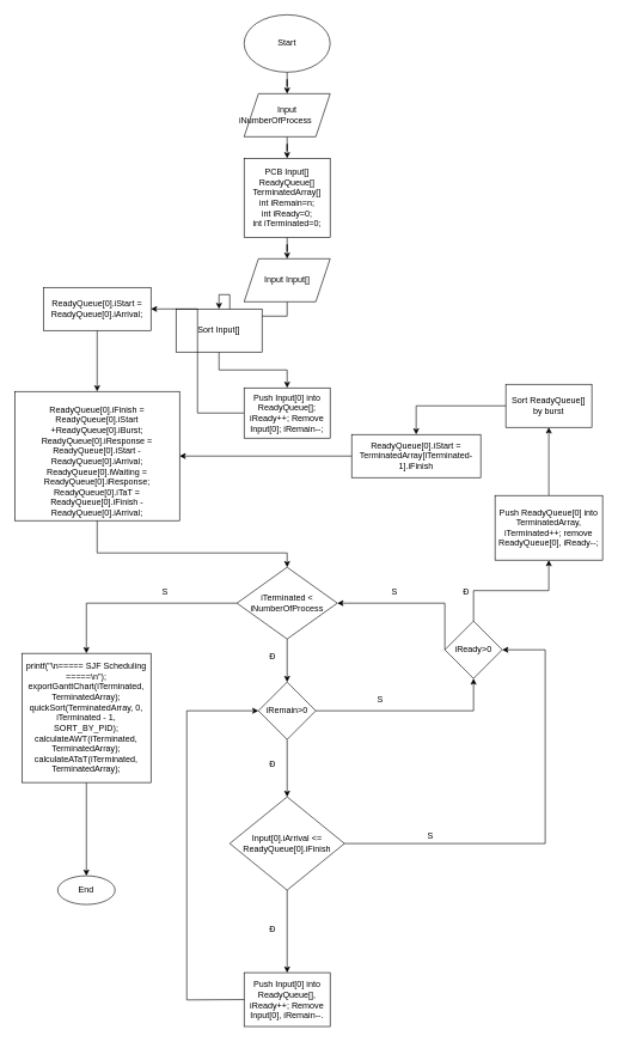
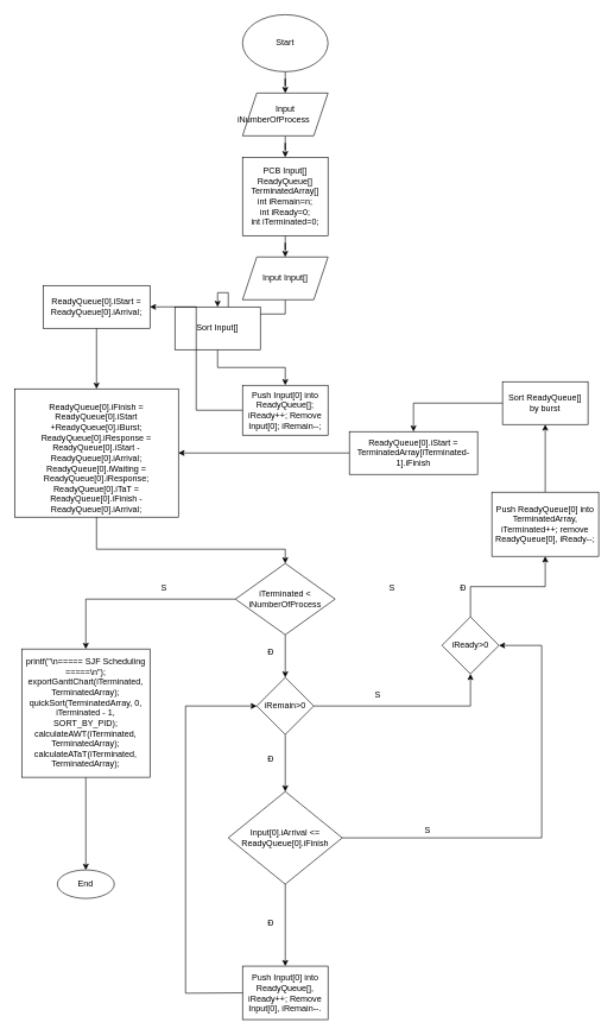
  <mxCell id="0" />
  <mxCell id="1" parent="0" />
  <mxCell id="2" value="" style="edgeStyle=orthogonalEdgeStyle;rounded=0;orthogonalLoop=1;jettySize=auto;html=1;" parent="1" source="3" target="5" edge="1"><mxGeometry relative="1" as="geometry" /></mxCell>
  <mxCell id="3" value="Start" style="ellipse;whiteSpace=wrap;html=1;" parent="1" vertex="1"><mxGeometry x="340" y="20" width="120" height="80" as="geometry" /></mxCell>
  <mxCell id="4" value="" style="edgeStyle=orthogonalEdgeStyle;rounded=0;orthogonalLoop=1;jettySize=auto;html=1;" parent="1" source="5" target="7" edge="1"><mxGeometry relative="1" as="geometry" /></mxCell>
  <mxCell id="5" value="Input iNumberOfProcess&lt;span style=&quot;white-space: pre;&quot;&gt;&#09;&lt;/span&gt;&lt;span style=&quot;white-space: pre;&quot;&gt;&#09;&lt;/span&gt;" style="shape=parallelogram;perimeter=parallelogramPerimeter;whiteSpace=wrap;html=1;fixedSize=1;" parent="1" vertex="1"><mxGeometry x="340" y="130" width="120" height="60" as="geometry" /></mxCell>
  <mxCell id="6" value="" style="edgeStyle=orthogonalEdgeStyle;rounded=0;orthogonalLoop=1;jettySize=auto;html=1;" parent="1" source="7" target="9" edge="1"><mxGeometry relative="1" as="geometry" /></mxCell>
  <mxCell id="7" value="PCB Input[]&lt;br&gt;ReadyQueue[]&lt;br&gt;TerminatedArray[]&lt;br&gt;int iRemain=n;&lt;br&gt;int iReady=0;&lt;br&gt;int iTerminated=0;" style="whiteSpace=wrap;html=1;" parent="1" vertex="1"><mxGeometry x="340" y="220" width="120" height="110" as="geometry" /></mxCell>
  <mxCell id="8" value="" style="edgeStyle=orthogonalEdgeStyle;rounded=0;orthogonalLoop=1;jettySize=auto;html=1;" parent="1" source="9" target="11" edge="1"><mxGeometry relative="1" as="geometry" /></mxCell>
  <mxCell id="9" value="Input Input[]" style="shape=parallelogram;perimeter=parallelogramPerimeter;whiteSpace=wrap;html=1;fixedSize=1;" parent="1" vertex="1"><mxGeometry x="340" y="360" width="120" height="60" as="geometry" /></mxCell>
  <mxCell id="10" value="" style="edgeStyle=orthogonalEdgeStyle;rounded=0;orthogonalLoop=1;jettySize=auto;html=1;" parent="1" source="11" target="13" edge="1"><mxGeometry relative="1" as="geometry" /></mxCell>
  <mxCell id="11" value="Sort Input[]" style="whiteSpace=wrap;html=1;" parent="1" vertex="1"><mxGeometry x="245" y="430" width="120" height="60" as="geometry" /></mxCell>
  <mxCell id="12" value="" style="edgeStyle=orthogonalEdgeStyle;rounded=0;orthogonalLoop=1;jettySize=auto;html=1;entryX=1;entryY=0.5;entryDx=0;entryDy=0;" parent="1" source="13" target="44" edge="1"><mxGeometry relative="1" as="geometry" /></mxCell>
  <mxCell id="13" value="Push Input[0] into ReadyQueue[]; iReady++; Remove Input[0]; iRemain--;" style="whiteSpace=wrap;html=1;" parent="1" vertex="1"><mxGeometry x="340" y="540" width="120" height="70" as="geometry" /></mxCell>
  <mxCell id="14" value="" style="edgeStyle=orthogonalEdgeStyle;rounded=0;orthogonalLoop=1;jettySize=auto;html=1;" parent="1" source="16" target="19" edge="1"><mxGeometry relative="1" as="geometry" /></mxCell>
  <mxCell id="15" value="" style="edgeStyle=orthogonalEdgeStyle;rounded=0;orthogonalLoop=1;jettySize=auto;html=1;" parent="1" source="16" target="37" edge="1"><mxGeometry relative="1" as="geometry" /></mxCell>
  <mxCell id="16" value="iTerminated &amp;lt; iNumberOfProcess" style="rhombus;whiteSpace=wrap;html=1;" parent="1" vertex="1"><mxGeometry x="330" y="790" width="140" height="100" as="geometry" /></mxCell>
  <mxCell id="17" value="" style="edgeStyle=orthogonalEdgeStyle;rounded=0;orthogonalLoop=1;jettySize=auto;html=1;" parent="1" source="19" target="22" edge="1"><mxGeometry relative="1" as="geometry" /></mxCell>
  <mxCell id="18" value="" style="edgeStyle=orthogonalEdgeStyle;rounded=0;orthogonalLoop=1;jettySize=auto;html=1;" parent="1" source="19" target="27" edge="1"><mxGeometry relative="1" as="geometry" /></mxCell>
  <mxCell id="19" value="iRemain&amp;gt;0" style="rhombus;whiteSpace=wrap;html=1;" parent="1" vertex="1"><mxGeometry x="360" y="950" width="80" height="80" as="geometry" /></mxCell>
  <mxCell id="20" value="Đ" style="text;html=1;strokeColor=none;fillColor=none;align=center;verticalAlign=middle;whiteSpace=wrap;rounded=0;" parent="1" vertex="1"><mxGeometry x="350" y="900" width="60" height="30" as="geometry" /></mxCell>
  <mxCell id="21" value="" style="edgeStyle=orthogonalEdgeStyle;rounded=0;orthogonalLoop=1;jettySize=auto;html=1;" parent="1" source="22" target="24" edge="1"><mxGeometry relative="1" as="geometry" /></mxCell>
  <mxCell id="22" value="Input[0].iArrival &amp;lt;= ReadyQueue[0].iFinish" style="rhombus;whiteSpace=wrap;html=1;" parent="1" vertex="1"><mxGeometry x="320" y="1110" width="160" height="130" as="geometry" /></mxCell>
  <mxCell id="23" value="Đ" style="text;html=1;strokeColor=none;fillColor=none;align=center;verticalAlign=middle;whiteSpace=wrap;rounded=0;" parent="1" vertex="1"><mxGeometry x="350" y="1050" width="60" height="30" as="geometry" /></mxCell>
  <mxCell id="24" value="Push Input[0] into ReadyQueue[], iReady++; Remove Input[0], iRemain--." style="whiteSpace=wrap;html=1;" parent="1" vertex="1"><mxGeometry x="340" y="1355" width="120" height="75" as="geometry" /></mxCell>
  <mxCell id="25" value="Đ" style="text;html=1;strokeColor=none;fillColor=none;align=center;verticalAlign=middle;whiteSpace=wrap;rounded=0;" parent="1" vertex="1"><mxGeometry x="350" y="1280" width="60" height="30" as="geometry" /></mxCell>
  <mxCell id="26" value="" style="edgeStyle=orthogonalEdgeStyle;rounded=0;orthogonalLoop=1;jettySize=auto;html=1;" parent="1" source="27" target="30" edge="1"><mxGeometry relative="1" as="geometry" /></mxCell>
  <mxCell id="27" value="iReady&amp;gt;0" style="rhombus;whiteSpace=wrap;html=1;" parent="1" vertex="1"><mxGeometry x="620" y="865" width="80" height="80" as="geometry" /></mxCell>
  <mxCell id="28" value="S" style="text;html=1;strokeColor=none;fillColor=none;align=center;verticalAlign=middle;whiteSpace=wrap;rounded=0;" parent="1" vertex="1"><mxGeometry x="500" y="960" width="60" height="30" as="geometry" /></mxCell>
  <mxCell id="29" value="" style="edgeStyle=orthogonalEdgeStyle;rounded=0;orthogonalLoop=1;jettySize=auto;html=1;" edge="1" parent="1" source="30" target="47"><mxGeometry relative="1" as="geometry" /></mxCell>
  <mxCell id="30" value="Push ReadyQueue[0] into TerminatedArray, iTerminated++; remove ReadyQueue[0], iReady--;" style="whiteSpace=wrap;html=1;" parent="1" vertex="1"><mxGeometry x="690" y="690" width="150" height="90" as="geometry" /></mxCell>
  <mxCell id="31" value="&lt;br&gt;ReadyQueue[0].iFinish = ReadyQueue[0].iStart +ReadyQueue[0].iBurst;&lt;br&gt;ReadyQueue[0].iResponse = ReadyQueue[0].iStart -ReadyQueue[0].iArrival;&lt;br&gt;ReadyQueue[0].iWaiting = ReadyQueue[0].iResponse;&lt;br&gt;ReadyQueue[0].iTaT = ReadyQueue[0].iFinish -ReadyQueue[0].iArrival;" style="rounded=0;whiteSpace=wrap;html=1;" parent="1" vertex="1"><mxGeometry x="20" y="545" width="230" height="180" as="geometry" /></mxCell>
  <mxCell id="32" value="" style="endArrow=classic;html=1;rounded=0;exitX=0.5;exitY=1;exitDx=0;exitDy=0;entryX=0.5;entryY=0;entryDx=0;entryDy=0;" parent="1" source="31" target="16" edge="1"><mxGeometry width="50" height="50" relative="1" as="geometry"><mxPoint x="420" y="830" as="sourcePoint" /><mxPoint x="470" y="780" as="targetPoint" /><Array as="points"><mxPoint x="135" y="770" /><mxPoint x="400" y="770" /></Array></mxGeometry></mxCell>
  <mxCell id="33" value="Đ" style="text;html=1;strokeColor=none;fillColor=none;align=center;verticalAlign=middle;whiteSpace=wrap;rounded=0;" parent="1" vertex="1"><mxGeometry x="620" y="810" width="60" height="30" as="geometry" /></mxCell>
- <mxCell id="34" value="" style="endArrow=classic;html=1;rounded=0;exitX=0;exitY=0.5;exitDx=0;exitDy=0;entryX=1;entryY=0.5;entryDx=0;entryDy=0;" parent="1" source="27" target="16" edge="1"><mxGeometry width="50" height="50" relative="1" as="geometry"><mxPoint x="420" y="930" as="sourcePoint" /><mxPoint x="470" y="880" as="targetPoint" /><Array as="points"><mxPoint x="620" y="840" /></Array></mxGeometry></mxCell>
  <mxCell id="35" value="S" style="text;html=1;strokeColor=none;fillColor=none;align=center;verticalAlign=middle;whiteSpace=wrap;rounded=0;" parent="1" vertex="1"><mxGeometry x="520" y="810" width="60" height="30" as="geometry" /></mxCell>
  <mxCell id="36" value="" style="edgeStyle=orthogonalEdgeStyle;rounded=0;orthogonalLoop=1;jettySize=auto;html=1;" parent="1" source="37" target="39" edge="1"><mxGeometry relative="1" as="geometry" /></mxCell>
  <mxCell id="37" value="&lt;div&gt;printf(&quot;\n===== SJF Scheduling =====\n&quot;);&lt;/div&gt;&lt;div&gt;exportGanttChart(iTerminated, TerminatedArray);&lt;/div&gt;&lt;div&gt;quickSort(TerminatedArray, 0, iTerminated - 1,&lt;/div&gt;&lt;div&gt;SORT_BY_PID);&lt;/div&gt;&lt;div&gt;calculateAWT(iTerminated, TerminatedArray);&lt;/div&gt;&lt;div&gt;calculateATaT(iTerminated, TerminatedArray);&lt;/div&gt;" style="whiteSpace=wrap;html=1;" parent="1" vertex="1"><mxGeometry x="30" y="910" width="180" height="180" as="geometry" /></mxCell>
  <mxCell id="38" value="S" style="text;html=1;strokeColor=none;fillColor=none;align=center;verticalAlign=middle;whiteSpace=wrap;rounded=0;" parent="1" vertex="1"><mxGeometry x="200" y="810" width="60" height="30" as="geometry" /></mxCell>
  <mxCell id="39" value="End" style="ellipse;whiteSpace=wrap;html=1;" parent="1" vertex="1"><mxGeometry x="80" y="1220" width="80" height="40" as="geometry" /></mxCell>
  <mxCell id="40" value="" style="endArrow=classic;html=1;rounded=0;exitX=1;exitY=0.5;exitDx=0;exitDy=0;entryX=1;entryY=0.5;entryDx=0;entryDy=0;" parent="1" source="22" target="27" edge="1"><mxGeometry width="50" height="50" relative="1" as="geometry"><mxPoint x="380" y="1200" as="sourcePoint" /><mxPoint x="430" y="1150" as="targetPoint" /><Array as="points"><mxPoint x="760" y="1175" /><mxPoint x="760" y="905" /></Array></mxGeometry></mxCell>
  <mxCell id="41" value="S" style="text;html=1;strokeColor=none;fillColor=none;align=center;verticalAlign=middle;whiteSpace=wrap;rounded=0;" parent="1" vertex="1"><mxGeometry x="570" y="1150" width="60" height="30" as="geometry" /></mxCell>
  <mxCell id="42" value="" style="endArrow=classic;html=1;rounded=0;exitX=0;exitY=0.5;exitDx=0;exitDy=0;entryX=0;entryY=0.5;entryDx=0;entryDy=0;" parent="1" source="24" target="19" edge="1"><mxGeometry width="50" height="50" relative="1" as="geometry"><mxPoint x="260" y="1240" as="sourcePoint" /><mxPoint x="340" y="1130" as="targetPoint" /><Array as="points"><mxPoint x="260" y="1393" /><mxPoint x="260" y="990" /></Array></mxGeometry></mxCell>
  <mxCell id="43" value="" style="edgeStyle=orthogonalEdgeStyle;rounded=0;orthogonalLoop=1;jettySize=auto;html=1;" parent="1" source="44" target="31" edge="1"><mxGeometry relative="1" as="geometry" /></mxCell>
  <mxCell id="44" value="ReadyQueue[0].iStart = ReadyQueue[0].iArrival;" style="rounded=0;whiteSpace=wrap;html=1;" parent="1" vertex="1"><mxGeometry x="60" y="400" width="150" height="60" as="geometry" /></mxCell>
  <mxCell id="45" value="" style="edgeStyle=orthogonalEdgeStyle;rounded=0;orthogonalLoop=1;jettySize=auto;html=1;" parent="1" source="46" target="31" edge="1"><mxGeometry relative="1" as="geometry" /></mxCell>
  <mxCell id="46" value="ReadyQueue[0].iStart = TerminatedArray[iTerminated-1].iFinish" style="rounded=0;whiteSpace=wrap;html=1;" parent="1" vertex="1"><mxGeometry x="490" y="605" width="180" height="60" as="geometry" /></mxCell>
  <mxCell id="47" value="Sort ReadyQueue[]&lt;br&gt;by burst" style="whiteSpace=wrap;html=1;" vertex="1" parent="1"><mxGeometry x="705" y="535" width="120" height="60" as="geometry" /></mxCell>
  <mxCell id="48" value="" style="endArrow=classic;html=1;rounded=0;exitX=0;exitY=0.5;exitDx=0;exitDy=0;entryX=0.5;entryY=0;entryDx=0;entryDy=0;" edge="1" parent="1" source="47" target="46"><mxGeometry width="50" height="50" relative="1" as="geometry"><mxPoint x="360" y="730" as="sourcePoint" /><mxPoint x="410" y="680" as="targetPoint" /><Array as="points"><mxPoint x="580" y="565" /></Array></mxGeometry></mxCell>
